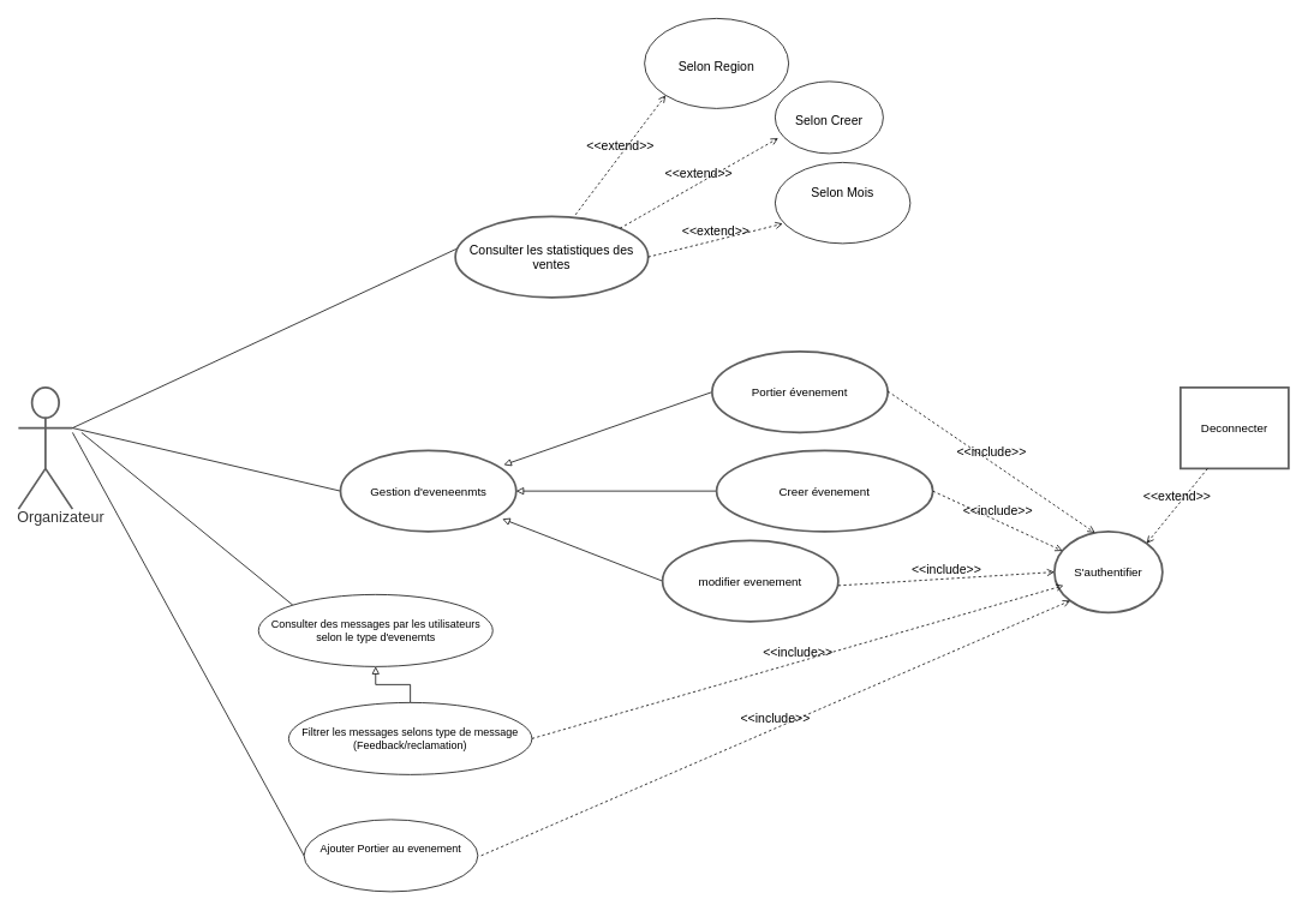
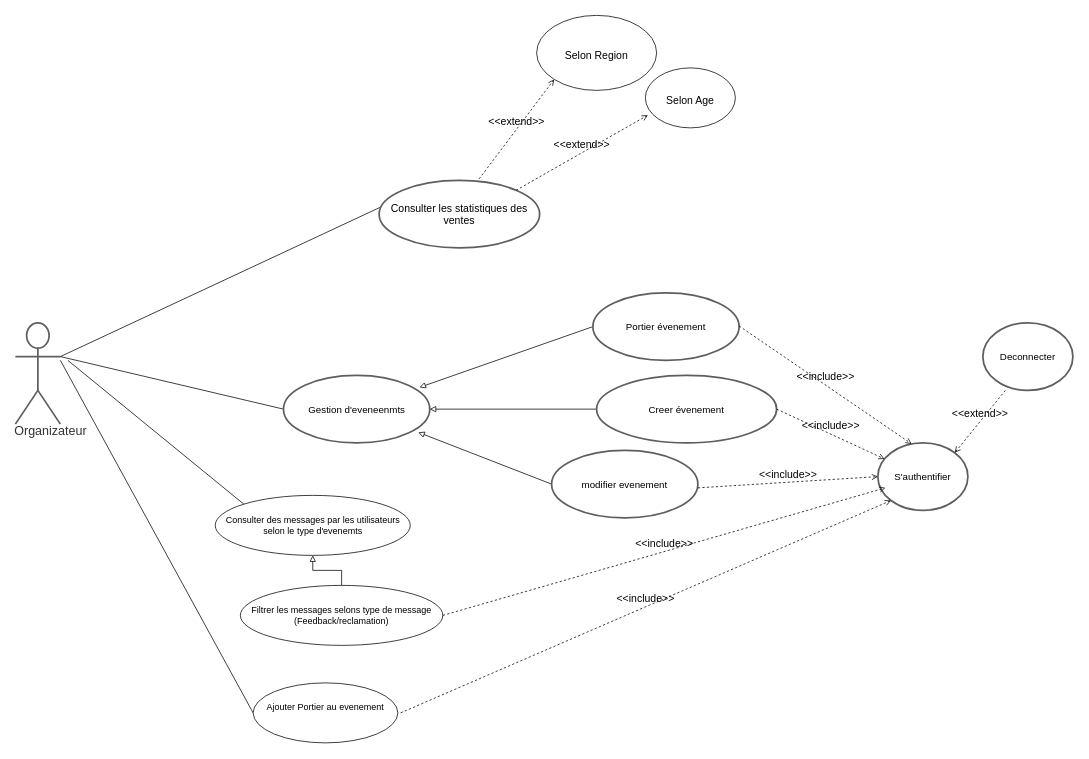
  <mxCell id="0" />
  <mxCell id="1" parent="0" />
  <mxCell id="2" style="edgeStyle=none;rounded=0;orthogonalLoop=1;jettySize=auto;html=1;exitX=1;exitY=0.333;exitDx=0;exitDy=0;exitPerimeter=0;entryX=0.032;entryY=0.371;entryDx=0;entryDy=0;entryPerimeter=0;fontSize=18;endArrow=none;endFill=0;" edge="1" parent="1" source="4" target="5"><mxGeometry relative="1" as="geometry" /></mxCell>
  <mxCell id="3" style="edgeStyle=none;rounded=0;orthogonalLoop=1;jettySize=auto;html=1;entryX=0;entryY=0.5;entryDx=0;entryDy=0;fontSize=18;endArrow=none;endFill=0;" edge="1" parent="1" target="18"><mxGeometry relative="1" as="geometry"><mxPoint x="80" y="480" as="sourcePoint" /></mxGeometry></mxCell>
  <mxCell id="4" value="&lt;div&gt;Organizateur&lt;/div&gt;&lt;div&gt;&lt;br&gt;&lt;/div&gt;" style="html=1;overflow=block;blockSpacing=1;shape=umlActor;labelPosition=center;verticalLabelPosition=bottom;verticalAlign=top;whiteSpace=nowrap;fontSize=16.7;fontColor=#333333;align=center;spacing=0;strokeColor=#5e5e5e;strokeOpacity=100;rounded=1;absoluteArcSize=1;arcSize=9;strokeWidth=2.3;lucidId=wAitfE4UTxwo;" vertex="1" parent="1"><mxGeometry x="20" y="430" width="60" height="135" as="geometry" /></mxCell>
  <mxCell id="5" value="&lt;font style=&quot;font-size: 14px;&quot;&gt;Consulter les statistiques des ventes &lt;/font&gt;" style="html=1;overflow=block;blockSpacing=1;whiteSpace=wrap;ellipse;fontSize=13;spacing=3.8;strokeColor=#5e5e5e;strokeOpacity=100;rounded=1;absoluteArcSize=1;arcSize=9;strokeWidth=2.3;lucidId=.BitsejxpJ_f;" vertex="1" parent="1"><mxGeometry x="505" y="240" width="214" height="90" as="geometry" /></mxCell>
  <mxCell id="6" style="edgeStyle=none;rounded=0;orthogonalLoop=1;jettySize=auto;html=1;exitX=0;exitY=0.5;exitDx=0;exitDy=0;entryX=1;entryY=0.333;entryDx=0;entryDy=0;entryPerimeter=0;fontSize=18;endArrow=none;endFill=0;" edge="1" parent="1" source="7" target="4"><mxGeometry relative="1" as="geometry" /></mxCell>
  <mxCell id="7" value="Gestion d'eveneenmts" style="html=1;overflow=block;blockSpacing=1;whiteSpace=wrap;ellipse;fontSize=13;spacing=3.8;strokeColor=#5e5e5e;strokeOpacity=100;rounded=1;absoluteArcSize=1;arcSize=9;strokeWidth=2.3;lucidId=.BitsejxpJ_f;" vertex="1" parent="1"><mxGeometry x="377.5" y="500" width="195" height="90" as="geometry" /></mxCell>
  <mxCell id="8" style="edgeStyle=none;rounded=0;orthogonalLoop=1;jettySize=auto;html=1;exitX=0;exitY=0.5;exitDx=0;exitDy=0;entryX=1;entryY=0.5;entryDx=0;entryDy=0;fontSize=14;endArrow=block;endFill=0;" edge="1" parent="1" source="9" target="7"><mxGeometry relative="1" as="geometry" /></mxCell>
  <mxCell id="9" value="Creer évenement" style="html=1;overflow=block;blockSpacing=1;whiteSpace=wrap;ellipse;fontSize=13;spacing=3.8;strokeColor=#5e5e5e;strokeOpacity=100;rounded=1;absoluteArcSize=1;arcSize=9;strokeWidth=2.3;lucidId=.BitsejxpJ_f;" vertex="1" parent="1"><mxGeometry x="795" y="500" width="240" height="90" as="geometry" /></mxCell>
  <mxCell id="10" style="edgeStyle=none;rounded=0;orthogonalLoop=1;jettySize=auto;html=1;exitX=0;exitY=0.5;exitDx=0;exitDy=0;entryX=0.922;entryY=0.844;entryDx=0;entryDy=0;entryPerimeter=0;fontSize=18;endArrow=block;endFill=0;" edge="1" parent="1" source="11" target="7"><mxGeometry relative="1" as="geometry" /></mxCell>
  <mxCell id="11" value="modifier evenement" style="html=1;overflow=block;blockSpacing=1;whiteSpace=wrap;ellipse;fontSize=13;spacing=3.8;strokeColor=#5e5e5e;strokeOpacity=100;rounded=1;absoluteArcSize=1;arcSize=9;strokeWidth=2.3;lucidId=.BitsejxpJ_f;" vertex="1" parent="1"><mxGeometry x="735" y="600" width="195" height="90" as="geometry" /></mxCell>
  <mxCell id="12" style="edgeStyle=none;rounded=0;orthogonalLoop=1;jettySize=auto;html=1;exitX=0;exitY=0.5;exitDx=0;exitDy=0;entryX=0.93;entryY=0.178;entryDx=0;entryDy=0;entryPerimeter=0;fontSize=18;endArrow=block;endFill=0;" edge="1" parent="1" source="13" target="7"><mxGeometry relative="1" as="geometry" /></mxCell>
  <mxCell id="13" value="Portier évenement " style="html=1;overflow=block;blockSpacing=1;whiteSpace=wrap;ellipse;fontSize=13;spacing=3.8;strokeColor=#5e5e5e;strokeOpacity=100;rounded=1;absoluteArcSize=1;arcSize=9;strokeWidth=2.3;lucidId=.BitsejxpJ_f;" vertex="1" parent="1"><mxGeometry x="790" y="390" width="195" height="90" as="geometry" /></mxCell>
  <mxCell id="14" style="edgeStyle=none;rounded=0;orthogonalLoop=1;jettySize=auto;html=1;exitX=0;exitY=0;exitDx=0;exitDy=0;fontSize=18;endArrow=none;endFill=0;" edge="1" parent="1" source="15"><mxGeometry relative="1" as="geometry"><mxPoint x="90" y="480" as="targetPoint" /></mxGeometry></mxCell>
  <mxCell id="15" value="Consulter des messages par les utilisateurs selon le type d'evenemts" style="ellipse;whiteSpace=wrap;html=1;" vertex="1" parent="1"><mxGeometry x="286.5" y="660" width="260" height="80" as="geometry" /></mxCell>
  <mxCell id="16" style="edgeStyle=orthogonalEdgeStyle;rounded=0;orthogonalLoop=1;jettySize=auto;html=1;exitX=0.5;exitY=0;exitDx=0;exitDy=0;endArrow=block;endFill=0;" edge="1" parent="1" source="17" target="15"><mxGeometry relative="1" as="geometry" /></mxCell>
  <mxCell id="17" value="&lt;div&gt;Filtrer les messages selons type de message (Feedback/reclamation)&lt;/div&gt;" style="ellipse;whiteSpace=wrap;html=1;" vertex="1" parent="1"><mxGeometry x="320" y="780" width="270" height="80" as="geometry" /></mxCell>
  <mxCell id="18" value="&lt;div&gt;Ajouter Portier au evenement&lt;/div&gt;&lt;div&gt;&lt;br&gt;&lt;/div&gt;" style="ellipse;whiteSpace=wrap;html=1;" vertex="1" parent="1"><mxGeometry x="337" y="910" width="193" height="80" as="geometry" /></mxCell>
  <mxCell id="19" value="S'authentifier" style="html=1;overflow=block;blockSpacing=1;whiteSpace=wrap;ellipse;fontSize=13;spacing=3.8;strokeColor=#5e5e5e;strokeOpacity=100;rounded=1;absoluteArcSize=1;arcSize=9;strokeWidth=2.3;lucidId=XvitAHHM73nt;" vertex="1" parent="1"><mxGeometry x="1170" y="590" width="120" height="90" as="geometry" /></mxCell>
- <mxCell id="20" value="Deconnecter" style="html=1;overflow=block;blockSpacing=1;whiteSpace=wrap;fontSize=13;spacing=3.8;strokeColor=#5e5e5e;strokeOpacity=100;absoluteArcSize=1;arcSize=9;strokeWidth=2.3;lucidId=XvitmW9DInrr;rounded=0;" vertex="1" parent="1"><mxGeometry x="1310" y="430" width="120" height="90" as="geometry" /></mxCell>
- <mxCell id="21" value="&lt;font style=&quot;font-size: 14px;&quot;&gt;Selon Creer&lt;/font&gt;" style="ellipse;whiteSpace=wrap;html=1;fontSize=24;" vertex="1" parent="1"><mxGeometry x="860" y="90" width="120" height="80" as="geometry" /></mxCell>
+ <mxCell id="20" value="Deconnecter" style="html=1;overflow=block;blockSpacing=1;whiteSpace=wrap;ellipse;fontSize=13;spacing=3.8;strokeColor=#5e5e5e;strokeOpacity=100;rounded=1;absoluteArcSize=1;arcSize=9;strokeWidth=2.3;lucidId=XvitmW9DInrr;" vertex="1" parent="1"><mxGeometry x="1310" y="430" width="120" height="90" as="geometry" /></mxCell>
+ <mxCell id="21" value="&lt;font style=&quot;font-size: 14px;&quot;&gt;Selon Age&lt;/font&gt;" style="ellipse;whiteSpace=wrap;html=1;fontSize=24;" vertex="1" parent="1"><mxGeometry x="860" y="90" width="120" height="80" as="geometry" /></mxCell>
  <mxCell id="22" value="&lt;font style=&quot;font-size: 14px;&quot;&gt;Selon Region&lt;/font&gt;" style="ellipse;whiteSpace=wrap;html=1;fontSize=24;" vertex="1" parent="1"><mxGeometry x="715" y="20" width="160" height="100" as="geometry" /></mxCell>
- <mxCell id="23" value="&lt;div&gt;&lt;font style=&quot;font-size: 14px;&quot;&gt;Selon &lt;font style=&quot;font-size: 14px;&quot;&gt;Mois&lt;/font&gt;&lt;/font&gt;&lt;/div&gt;&lt;div&gt;&lt;font style=&quot;font-size: 24px;&quot; size=&quot;3&quot;&gt;&lt;br&gt;&lt;/font&gt;&lt;/div&gt;" style="ellipse;whiteSpace=wrap;html=1;fontSize=24;" vertex="1" parent="1"><mxGeometry x="860" y="180" width="150" height="90" as="geometry" /></mxCell>
  <mxCell id="24" value="&amp;lt;&amp;lt;extend&amp;gt;&amp;gt;" style="html=1;verticalAlign=bottom;labelBackgroundColor=none;endArrow=open;endFill=0;dashed=1;rounded=0;fontSize=14;entryX=0;entryY=1;entryDx=0;entryDy=0;exitX=0.623;exitY=-0.022;exitDx=0;exitDy=0;exitPerimeter=0;" edge="1" parent="1" source="5" target="22"><mxGeometry width="160" relative="1" as="geometry"><mxPoint x="630" y="190" as="sourcePoint" /><mxPoint x="790" y="190" as="targetPoint" /></mxGeometry></mxCell>
  <mxCell id="25" value="&amp;lt;&amp;lt;extend&amp;gt;&amp;gt;" style="html=1;verticalAlign=bottom;labelBackgroundColor=none;endArrow=open;endFill=0;dashed=1;rounded=0;fontSize=14;entryX=0.028;entryY=0.788;entryDx=0;entryDy=0;exitX=1;exitY=0;exitDx=0;exitDy=0;entryPerimeter=0;" edge="1" parent="1" source="5" target="21"><mxGeometry width="160" relative="1" as="geometry"><mxPoint x="638.322" y="238.02" as="sourcePoint" /><mxPoint x="748.431" y="115.355" as="targetPoint" /></mxGeometry></mxCell>
- <mxCell id="26" value="&amp;lt;&amp;lt;extend&amp;gt;&amp;gt;" style="html=1;verticalAlign=bottom;labelBackgroundColor=none;endArrow=open;endFill=0;dashed=1;rounded=0;fontSize=14;entryX=0.056;entryY=0.756;entryDx=0;entryDy=0;exitX=1;exitY=0.5;exitDx=0;exitDy=0;entryPerimeter=0;" edge="1" parent="1" source="5" target="23"><mxGeometry width="160" relative="1" as="geometry"><mxPoint x="648.322" y="248.02" as="sourcePoint" /><mxPoint x="758.431" y="125.355" as="targetPoint" /></mxGeometry></mxCell>
  <mxCell id="27" value="&amp;lt;&amp;lt;include&amp;gt;&amp;gt;" style="html=1;verticalAlign=bottom;labelBackgroundColor=none;endArrow=open;endFill=0;dashed=1;rounded=0;fontSize=14;entryX=0.375;entryY=0.015;entryDx=0;entryDy=0;entryPerimeter=0;" edge="1" parent="1" target="19"><mxGeometry width="160" relative="1" as="geometry"><mxPoint x="985" y="434.17" as="sourcePoint" /><mxPoint x="1145" y="434.17" as="targetPoint" /></mxGeometry></mxCell>
  <mxCell id="28" value="&amp;lt;&amp;lt;include&amp;gt;&amp;gt;" style="html=1;verticalAlign=bottom;labelBackgroundColor=none;endArrow=open;endFill=0;dashed=1;rounded=0;fontSize=14;exitX=1;exitY=0.5;exitDx=0;exitDy=0;" edge="1" parent="1" source="9" target="19"><mxGeometry width="160" relative="1" as="geometry"><mxPoint x="995" y="444.17" as="sourcePoint" /><mxPoint x="1225" y="601.35" as="targetPoint" /></mxGeometry></mxCell>
  <mxCell id="29" value="&amp;lt;&amp;lt;include&amp;gt;&amp;gt;" style="html=1;verticalAlign=bottom;labelBackgroundColor=none;endArrow=open;endFill=0;dashed=1;rounded=0;fontSize=14;exitX=1;exitY=0.5;exitDx=0;exitDy=0;entryX=0;entryY=0.5;entryDx=0;entryDy=0;" edge="1" parent="1" target="19"><mxGeometry width="160" relative="1" as="geometry"><mxPoint x="930" y="650" as="sourcePoint" /><mxPoint x="1116.334" y="719.875" as="targetPoint" /></mxGeometry></mxCell>
  <mxCell id="30" value="&amp;lt;&amp;lt;include&amp;gt;&amp;gt;" style="html=1;verticalAlign=bottom;labelBackgroundColor=none;endArrow=open;endFill=0;dashed=1;rounded=0;fontSize=14;exitX=1;exitY=0.5;exitDx=0;exitDy=0;entryX=0;entryY=1;entryDx=0;entryDy=0;" edge="1" parent="1" target="19"><mxGeometry width="160" relative="1" as="geometry"><mxPoint x="533.67" y="950" as="sourcePoint" /><mxPoint x="720.004" y="1019.875" as="targetPoint" /></mxGeometry></mxCell>
  <mxCell id="31" value="&amp;lt;&amp;lt;include&amp;gt;&amp;gt;" style="html=1;verticalAlign=bottom;labelBackgroundColor=none;endArrow=open;endFill=0;dashed=1;rounded=0;fontSize=14;exitX=1;exitY=0.5;exitDx=0;exitDy=0;entryX=0;entryY=1;entryDx=0;entryDy=0;" edge="1" parent="1" source="17"><mxGeometry width="160" relative="1" as="geometry"><mxPoint x="526.1" y="933.18" as="sourcePoint" /><mxPoint x="1180.004" y="650" as="targetPoint" /></mxGeometry></mxCell>
  <mxCell id="32" value="&amp;lt;&amp;lt;extend&amp;gt;&amp;gt;" style="html=1;verticalAlign=bottom;labelBackgroundColor=none;endArrow=open;endFill=0;dashed=1;rounded=0;fontSize=14;entryX=1;entryY=0;entryDx=0;entryDy=0;exitX=0.25;exitY=1;exitDx=0;exitDy=0;exitPerimeter=0;" edge="1" parent="1" source="20" target="19"><mxGeometry width="160" relative="1" as="geometry"><mxPoint x="1350" y="510" as="sourcePoint" /><mxPoint x="1510" y="510" as="targetPoint" /></mxGeometry></mxCell>
